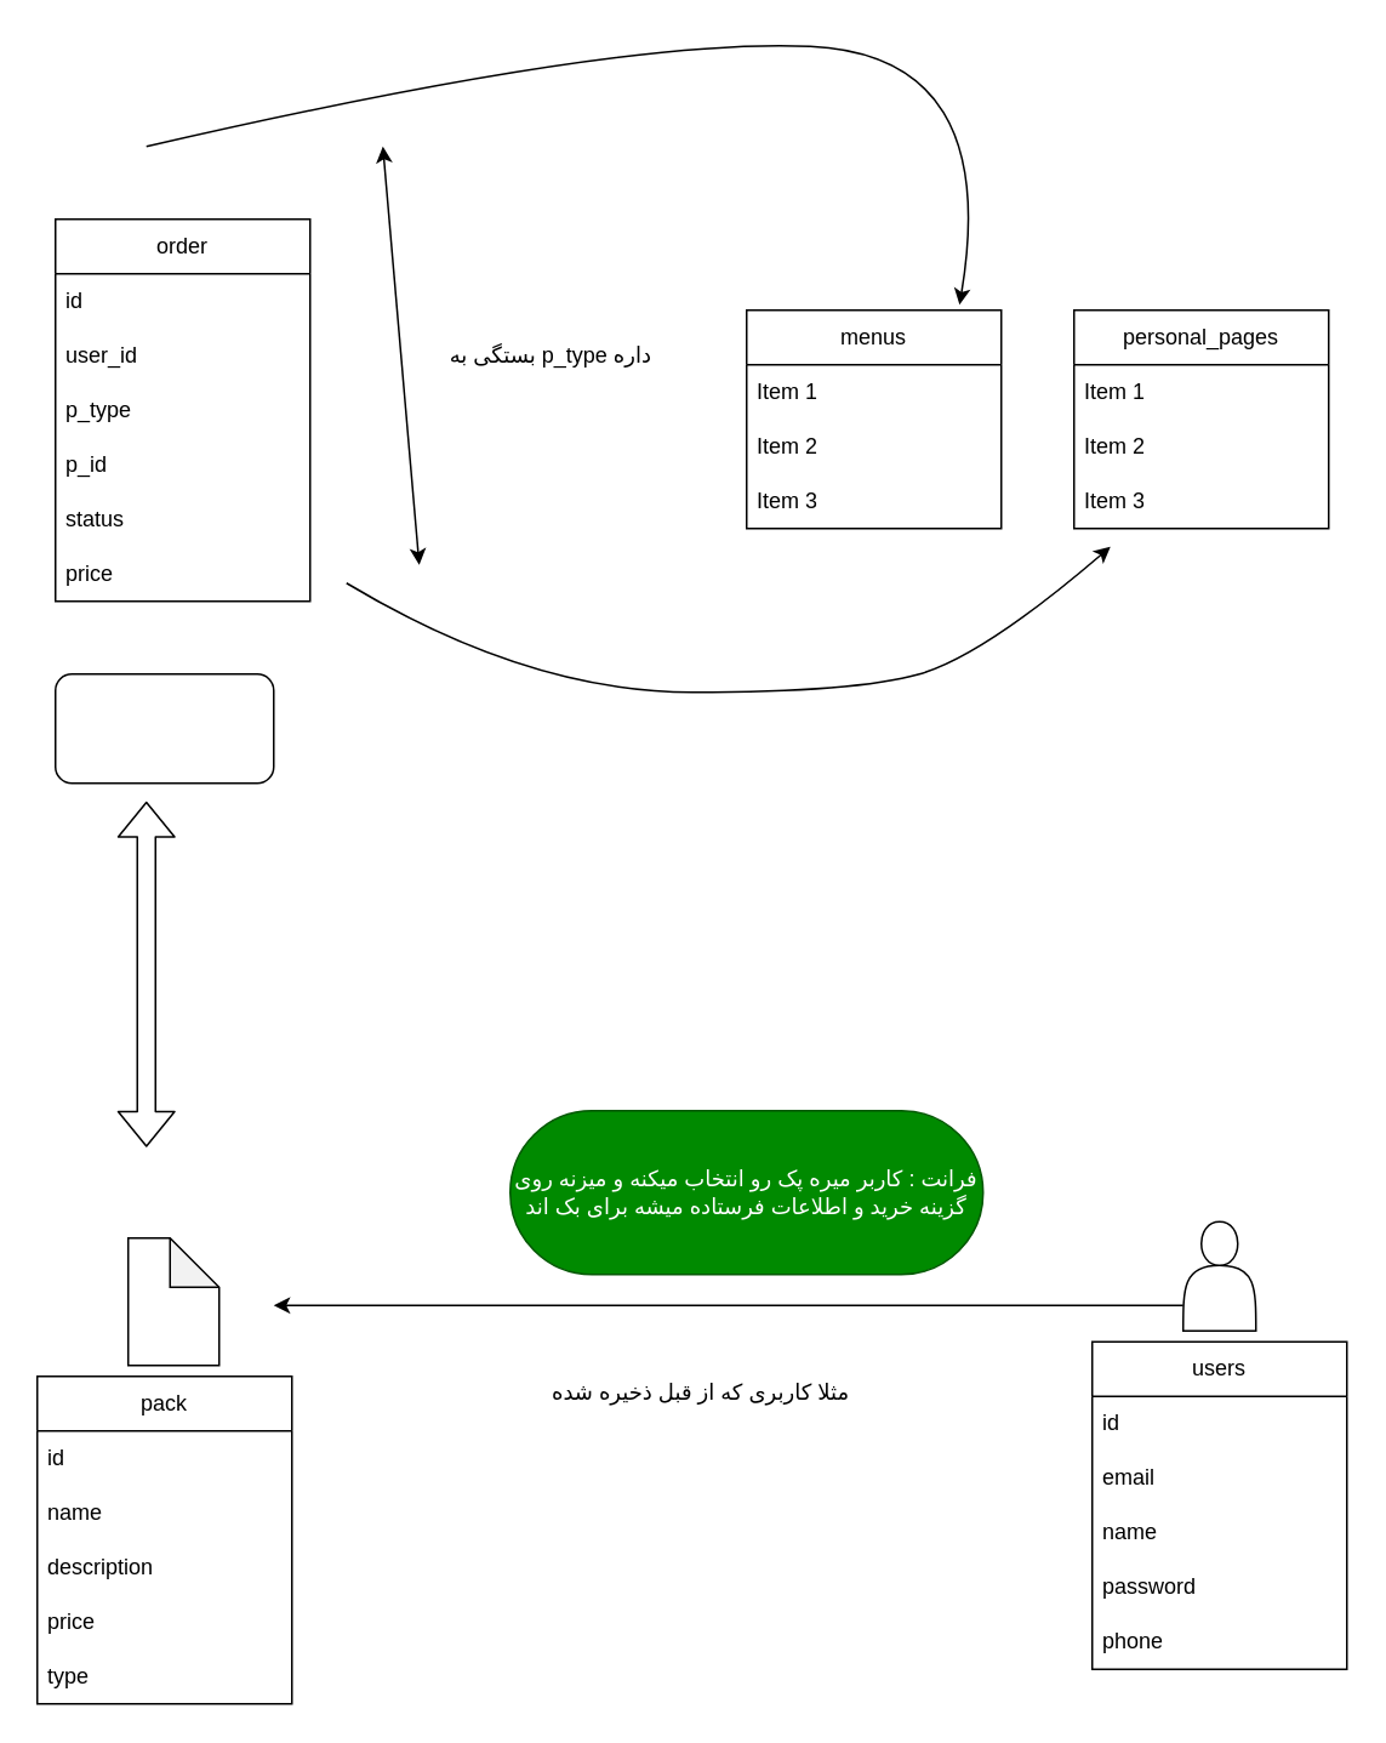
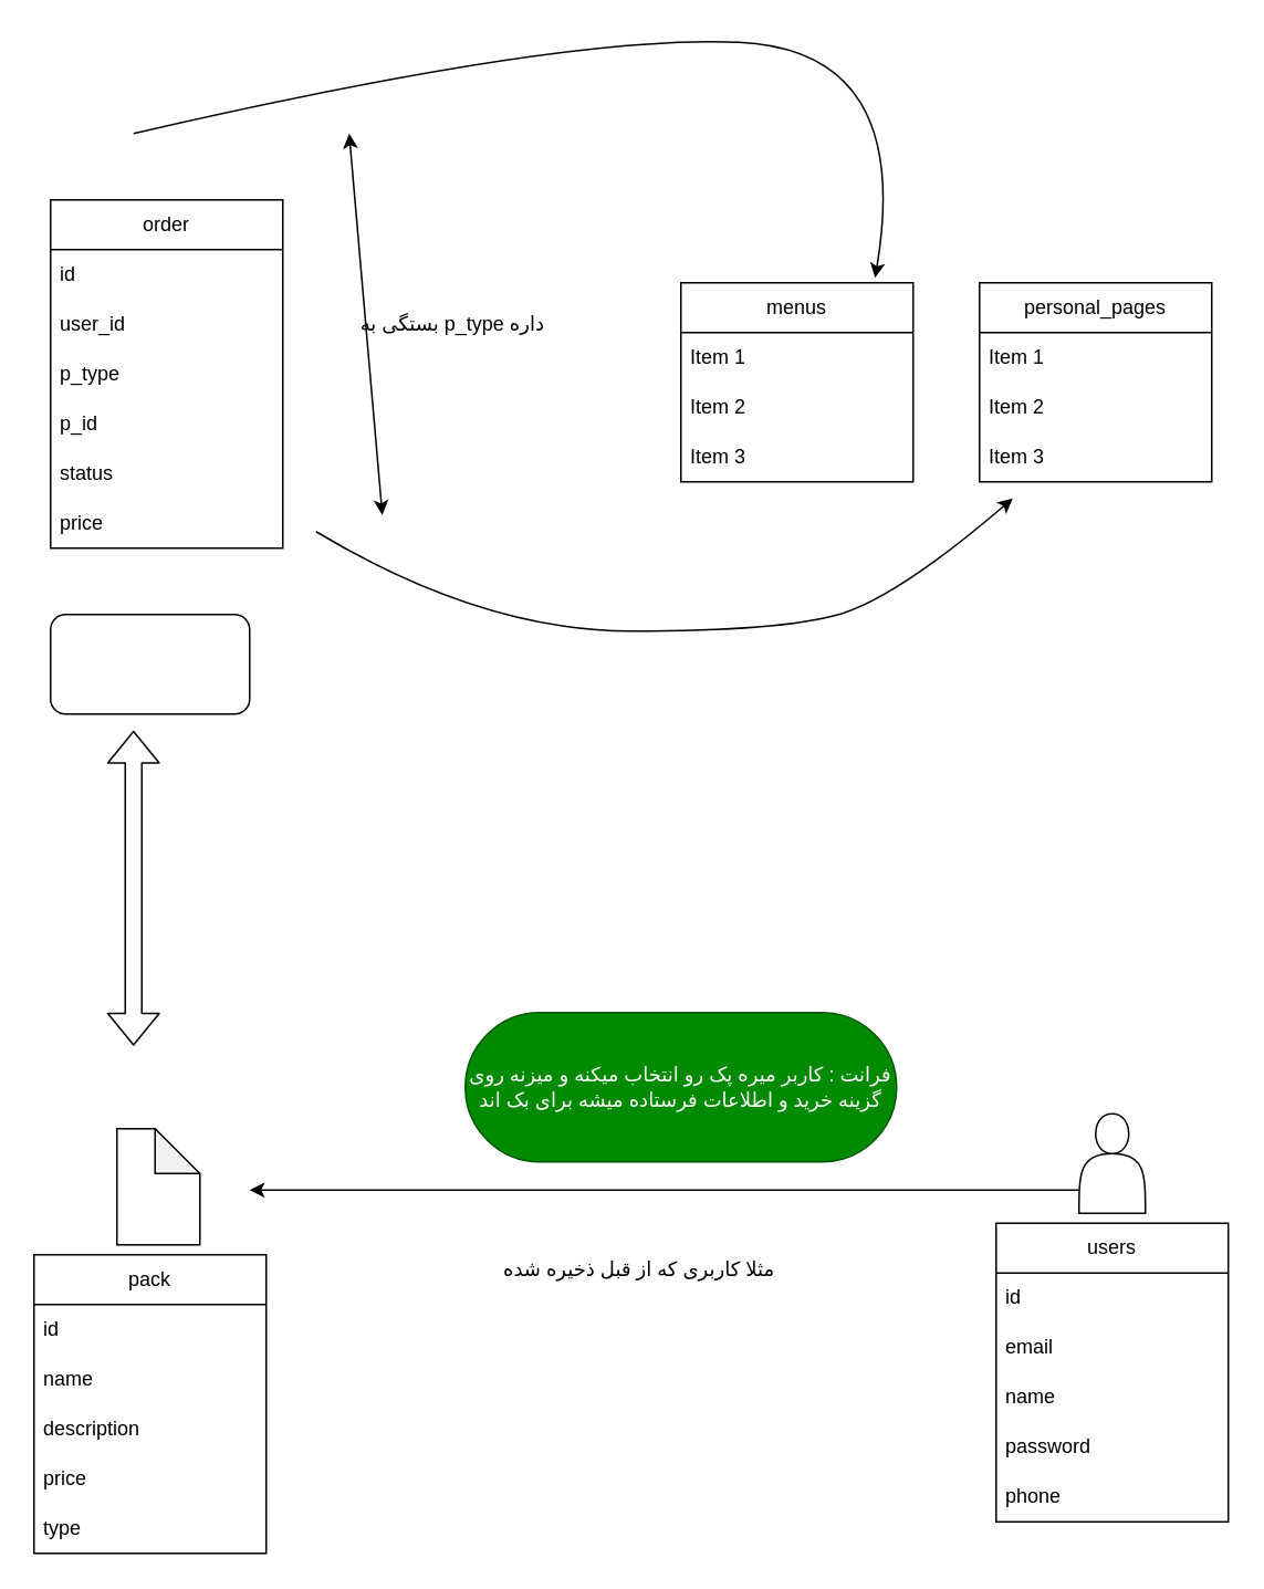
  <mxCell id="0" />
  <mxCell id="1" parent="0" />
  <mxCell id="2" value="users&lt;br&gt;" style="swimlane;fontStyle=0;childLayout=stackLayout;horizontal=1;startSize=30;horizontalStack=0;resizeParent=1;resizeParentMax=0;resizeLast=0;collapsible=1;marginBottom=0;whiteSpace=wrap;html=1;" vertex="1" parent="1"><mxGeometry x="600" y="737" width="140" height="180" as="geometry" /></mxCell>
  <mxCell id="3" value="id&lt;br&gt;" style="text;strokeColor=none;fillColor=none;align=left;verticalAlign=middle;spacingLeft=4;spacingRight=4;overflow=hidden;points=[[0,0.5],[1,0.5]];portConstraint=eastwest;rotatable=0;whiteSpace=wrap;html=1;" vertex="1" parent="2"><mxGeometry y="30" width="140" height="30" as="geometry" /></mxCell>
  <mxCell id="4" value="email" style="text;strokeColor=none;fillColor=none;align=left;verticalAlign=middle;spacingLeft=4;spacingRight=4;overflow=hidden;points=[[0,0.5],[1,0.5]];portConstraint=eastwest;rotatable=0;whiteSpace=wrap;html=1;" vertex="1" parent="2"><mxGeometry y="60" width="140" height="30" as="geometry" /></mxCell>
  <mxCell id="5" value="name&lt;br&gt;" style="text;strokeColor=none;fillColor=none;align=left;verticalAlign=middle;spacingLeft=4;spacingRight=4;overflow=hidden;points=[[0,0.5],[1,0.5]];portConstraint=eastwest;rotatable=0;whiteSpace=wrap;html=1;" vertex="1" parent="2"><mxGeometry y="90" width="140" height="30" as="geometry" /></mxCell>
  <mxCell id="6" value="password" style="text;strokeColor=none;fillColor=none;align=left;verticalAlign=middle;spacingLeft=4;spacingRight=4;overflow=hidden;points=[[0,0.5],[1,0.5]];portConstraint=eastwest;rotatable=0;whiteSpace=wrap;html=1;" vertex="1" parent="2"><mxGeometry y="120" width="140" height="30" as="geometry" /></mxCell>
  <mxCell id="7" value="phone" style="text;strokeColor=none;fillColor=none;align=left;verticalAlign=middle;spacingLeft=4;spacingRight=4;overflow=hidden;points=[[0,0.5],[1,0.5]];portConstraint=eastwest;rotatable=0;whiteSpace=wrap;html=1;" vertex="1" parent="2"><mxGeometry y="150" width="140" height="30" as="geometry" /></mxCell>
  <mxCell id="8" value="order" style="swimlane;fontStyle=0;childLayout=stackLayout;horizontal=1;startSize=30;horizontalStack=0;resizeParent=1;resizeParentMax=0;resizeLast=0;collapsible=1;marginBottom=0;whiteSpace=wrap;html=1;" vertex="1" parent="1"><mxGeometry x="30" y="120" width="140" height="210" as="geometry" /></mxCell>
  <mxCell id="9" value="id&lt;br&gt;" style="text;strokeColor=none;fillColor=none;align=left;verticalAlign=middle;spacingLeft=4;spacingRight=4;overflow=hidden;points=[[0,0.5],[1,0.5]];portConstraint=eastwest;rotatable=0;whiteSpace=wrap;html=1;" vertex="1" parent="8"><mxGeometry y="30" width="140" height="30" as="geometry" /></mxCell>
  <mxCell id="10" value="user_id" style="text;strokeColor=none;fillColor=none;align=left;verticalAlign=middle;spacingLeft=4;spacingRight=4;overflow=hidden;points=[[0,0.5],[1,0.5]];portConstraint=eastwest;rotatable=0;whiteSpace=wrap;html=1;" vertex="1" parent="8"><mxGeometry y="60" width="140" height="30" as="geometry" /></mxCell>
  <mxCell id="11" value="p_type" style="text;strokeColor=none;fillColor=none;align=left;verticalAlign=middle;spacingLeft=4;spacingRight=4;overflow=hidden;points=[[0,0.5],[1,0.5]];portConstraint=eastwest;rotatable=0;whiteSpace=wrap;html=1;" vertex="1" parent="8"><mxGeometry y="90" width="140" height="30" as="geometry" /></mxCell>
  <mxCell id="12" value="p_id" style="text;strokeColor=none;fillColor=none;align=left;verticalAlign=middle;spacingLeft=4;spacingRight=4;overflow=hidden;points=[[0,0.5],[1,0.5]];portConstraint=eastwest;rotatable=0;whiteSpace=wrap;html=1;" vertex="1" parent="8"><mxGeometry y="120" width="140" height="30" as="geometry" /></mxCell>
  <mxCell id="13" value="status" style="text;strokeColor=none;fillColor=none;align=left;verticalAlign=middle;spacingLeft=4;spacingRight=4;overflow=hidden;points=[[0,0.5],[1,0.5]];portConstraint=eastwest;rotatable=0;whiteSpace=wrap;html=1;" vertex="1" parent="8"><mxGeometry y="150" width="140" height="30" as="geometry" /></mxCell>
  <mxCell id="14" value="price" style="text;strokeColor=none;fillColor=none;align=left;verticalAlign=middle;spacingLeft=4;spacingRight=4;overflow=hidden;points=[[0,0.5],[1,0.5]];portConstraint=eastwest;rotatable=0;whiteSpace=wrap;html=1;" vertex="1" parent="8"><mxGeometry y="180" width="140" height="30" as="geometry" /></mxCell>
  <mxCell id="15" value="pack" style="swimlane;fontStyle=0;childLayout=stackLayout;horizontal=1;startSize=30;horizontalStack=0;resizeParent=1;resizeParentMax=0;resizeLast=0;collapsible=1;marginBottom=0;whiteSpace=wrap;html=1;" vertex="1" parent="1"><mxGeometry x="20" y="756" width="140" height="180" as="geometry" /></mxCell>
  <mxCell id="16" value="id&lt;br&gt;" style="text;strokeColor=none;fillColor=none;align=left;verticalAlign=middle;spacingLeft=4;spacingRight=4;overflow=hidden;points=[[0,0.5],[1,0.5]];portConstraint=eastwest;rotatable=0;whiteSpace=wrap;html=1;" vertex="1" parent="15"><mxGeometry y="30" width="140" height="30" as="geometry" /></mxCell>
  <mxCell id="17" value="name" style="text;strokeColor=none;fillColor=none;align=left;verticalAlign=middle;spacingLeft=4;spacingRight=4;overflow=hidden;points=[[0,0.5],[1,0.5]];portConstraint=eastwest;rotatable=0;whiteSpace=wrap;html=1;" vertex="1" parent="15"><mxGeometry y="60" width="140" height="30" as="geometry" /></mxCell>
  <mxCell id="18" value="description&lt;br&gt;" style="text;strokeColor=none;fillColor=none;align=left;verticalAlign=middle;spacingLeft=4;spacingRight=4;overflow=hidden;points=[[0,0.5],[1,0.5]];portConstraint=eastwest;rotatable=0;whiteSpace=wrap;html=1;" vertex="1" parent="15"><mxGeometry y="90" width="140" height="30" as="geometry" /></mxCell>
  <mxCell id="19" value="price" style="text;strokeColor=none;fillColor=none;align=left;verticalAlign=middle;spacingLeft=4;spacingRight=4;overflow=hidden;points=[[0,0.5],[1,0.5]];portConstraint=eastwest;rotatable=0;whiteSpace=wrap;html=1;" vertex="1" parent="15"><mxGeometry y="120" width="140" height="30" as="geometry" /></mxCell>
  <mxCell id="20" value="type" style="text;strokeColor=none;fillColor=none;align=left;verticalAlign=middle;spacingLeft=4;spacingRight=4;overflow=hidden;points=[[0,0.5],[1,0.5]];portConstraint=eastwest;rotatable=0;whiteSpace=wrap;html=1;" vertex="1" parent="15"><mxGeometry y="150" width="140" height="30" as="geometry" /></mxCell>
  <mxCell id="21" style="edgeStyle=none;html=1;exitX=0;exitY=0.75;exitDx=0;exitDy=0;" edge="1" parent="1"><mxGeometry relative="1" as="geometry"><mxPoint x="150" y="717" as="targetPoint" /><mxPoint x="650" y="717" as="sourcePoint" /></mxGeometry></mxCell>
  <mxCell id="22" value="" style="shape=actor;whiteSpace=wrap;html=1;" vertex="1" parent="1"><mxGeometry x="650" y="671" width="40" height="60" as="geometry" /></mxCell>
  <mxCell id="23" value="" style="shape=note;whiteSpace=wrap;html=1;backgroundOutline=1;darkOpacity=0.05;size=27;" vertex="1" parent="1"><mxGeometry x="70" y="680" width="50" height="70" as="geometry" /></mxCell>
  <mxCell id="24" value="" style="curved=1;endArrow=classic;html=1;entryX=0.836;entryY=-0.025;entryDx=0;entryDy=0;entryPerimeter=0;" edge="1" parent="1" target="27"><mxGeometry width="50" height="50" relative="1" as="geometry"><mxPoint x="80" y="80" as="sourcePoint" /><mxPoint x="460" y="410" as="targetPoint" /><Array as="points"><mxPoint x="340" y="20" /><mxPoint x="550" y="30" /></Array></mxGeometry></mxCell>
  <mxCell id="25" value="" style="curved=1;endArrow=classic;html=1;" edge="1" parent="1"><mxGeometry width="50" height="50" relative="1" as="geometry"><mxPoint x="190" y="320" as="sourcePoint" /><mxPoint x="610" y="300" as="targetPoint" /><Array as="points"><mxPoint x="290" y="380" /><mxPoint x="470" y="380" /><mxPoint x="540" y="360" /></Array></mxGeometry></mxCell>
  <mxCell id="26" value="" style="shape=flexArrow;endArrow=classic;startArrow=classic;html=1;" edge="1" parent="1"><mxGeometry width="100" height="100" relative="1" as="geometry"><mxPoint x="80" y="630" as="sourcePoint" /><mxPoint x="80" y="440" as="targetPoint" /></mxGeometry></mxCell>
  <mxCell id="27" value="menus" style="swimlane;fontStyle=0;childLayout=stackLayout;horizontal=1;startSize=30;horizontalStack=0;resizeParent=1;resizeParentMax=0;resizeLast=0;collapsible=1;marginBottom=0;whiteSpace=wrap;html=1;" vertex="1" parent="1"><mxGeometry x="410" y="170" width="140" height="120" as="geometry" /></mxCell>
  <mxCell id="28" value="Item 1" style="text;strokeColor=none;fillColor=none;align=left;verticalAlign=middle;spacingLeft=4;spacingRight=4;overflow=hidden;points=[[0,0.5],[1,0.5]];portConstraint=eastwest;rotatable=0;whiteSpace=wrap;html=1;" vertex="1" parent="27"><mxGeometry y="30" width="140" height="30" as="geometry" /></mxCell>
  <mxCell id="29" value="Item 2" style="text;strokeColor=none;fillColor=none;align=left;verticalAlign=middle;spacingLeft=4;spacingRight=4;overflow=hidden;points=[[0,0.5],[1,0.5]];portConstraint=eastwest;rotatable=0;whiteSpace=wrap;html=1;" vertex="1" parent="27"><mxGeometry y="60" width="140" height="30" as="geometry" /></mxCell>
  <mxCell id="30" value="Item 3" style="text;strokeColor=none;fillColor=none;align=left;verticalAlign=middle;spacingLeft=4;spacingRight=4;overflow=hidden;points=[[0,0.5],[1,0.5]];portConstraint=eastwest;rotatable=0;whiteSpace=wrap;html=1;" vertex="1" parent="27"><mxGeometry y="90" width="140" height="30" as="geometry" /></mxCell>
  <mxCell id="31" value="personal_pages" style="swimlane;fontStyle=0;childLayout=stackLayout;horizontal=1;startSize=30;horizontalStack=0;resizeParent=1;resizeParentMax=0;resizeLast=0;collapsible=1;marginBottom=0;whiteSpace=wrap;html=1;" vertex="1" parent="1"><mxGeometry x="590" y="170" width="140" height="120" as="geometry" /></mxCell>
  <mxCell id="32" value="Item 1" style="text;strokeColor=none;fillColor=none;align=left;verticalAlign=middle;spacingLeft=4;spacingRight=4;overflow=hidden;points=[[0,0.5],[1,0.5]];portConstraint=eastwest;rotatable=0;whiteSpace=wrap;html=1;" vertex="1" parent="31"><mxGeometry y="30" width="140" height="30" as="geometry" /></mxCell>
  <mxCell id="33" value="Item 2" style="text;strokeColor=none;fillColor=none;align=left;verticalAlign=middle;spacingLeft=4;spacingRight=4;overflow=hidden;points=[[0,0.5],[1,0.5]];portConstraint=eastwest;rotatable=0;whiteSpace=wrap;html=1;" vertex="1" parent="31"><mxGeometry y="60" width="140" height="30" as="geometry" /></mxCell>
  <mxCell id="34" value="Item 3" style="text;strokeColor=none;fillColor=none;align=left;verticalAlign=middle;spacingLeft=4;spacingRight=4;overflow=hidden;points=[[0,0.5],[1,0.5]];portConstraint=eastwest;rotatable=0;whiteSpace=wrap;html=1;" vertex="1" parent="31"><mxGeometry y="90" width="140" height="30" as="geometry" /></mxCell>
  <mxCell id="35" value="" style="rounded=1;whiteSpace=wrap;html=1;" vertex="1" parent="1"><mxGeometry x="30" y="370" width="120" height="60" as="geometry" /></mxCell>
  <mxCell id="36" value="مثلا کاربری که از قبل ذخیره شده" style="text;html=1;strokeColor=none;fillColor=none;align=center;verticalAlign=middle;whiteSpace=wrap;rounded=0;" vertex="1" parent="1"><mxGeometry x="280" y="750" width="210" height="30" as="geometry" /></mxCell>
  <mxCell id="37" value="فرانت : کاربر میره پک رو انتخاب میکنه و میزنه روی گزینه خرید و اطلاعات فرستاده میشه برای بک اند" style="text;html=1;strokeColor=#005700;fillColor=#008a00;align=center;verticalAlign=middle;whiteSpace=wrap;rounded=1;fontColor=#ffffff;arcSize=50;glass=0;" vertex="1" parent="1"><mxGeometry x="280" y="610" width="260" height="90" as="geometry" /></mxCell>
  <mxCell id="38" value="" style="endArrow=classic;startArrow=classic;html=1;" edge="1" parent="1"><mxGeometry width="50" height="50" relative="1" as="geometry"><mxPoint x="230" y="310" as="sourcePoint" /><mxPoint x="210" y="80" as="targetPoint" /></mxGeometry></mxCell>
- <mxCell id="39" value="بستگی به p_type داره" style="text;html=1;strokeColor=none;fillColor=none;align=right;verticalAlign=middle;whiteSpace=wrap;rounded=0;glass=0;" vertex="1" parent="1"><mxGeometry x="240" y="180" width="120" height="30" as="geometry" /></mxCell>
+ <mxCell id="39" value="بستگی به p_type داره" style="text;html=1;strokeColor=none;fillColor=none;align=right;verticalAlign=middle;whiteSpace=wrap;rounded=0;glass=0;" vertex="1" parent="1"><mxGeometry x="210" y="180" width="120" height="30" as="geometry" /></mxCell>
